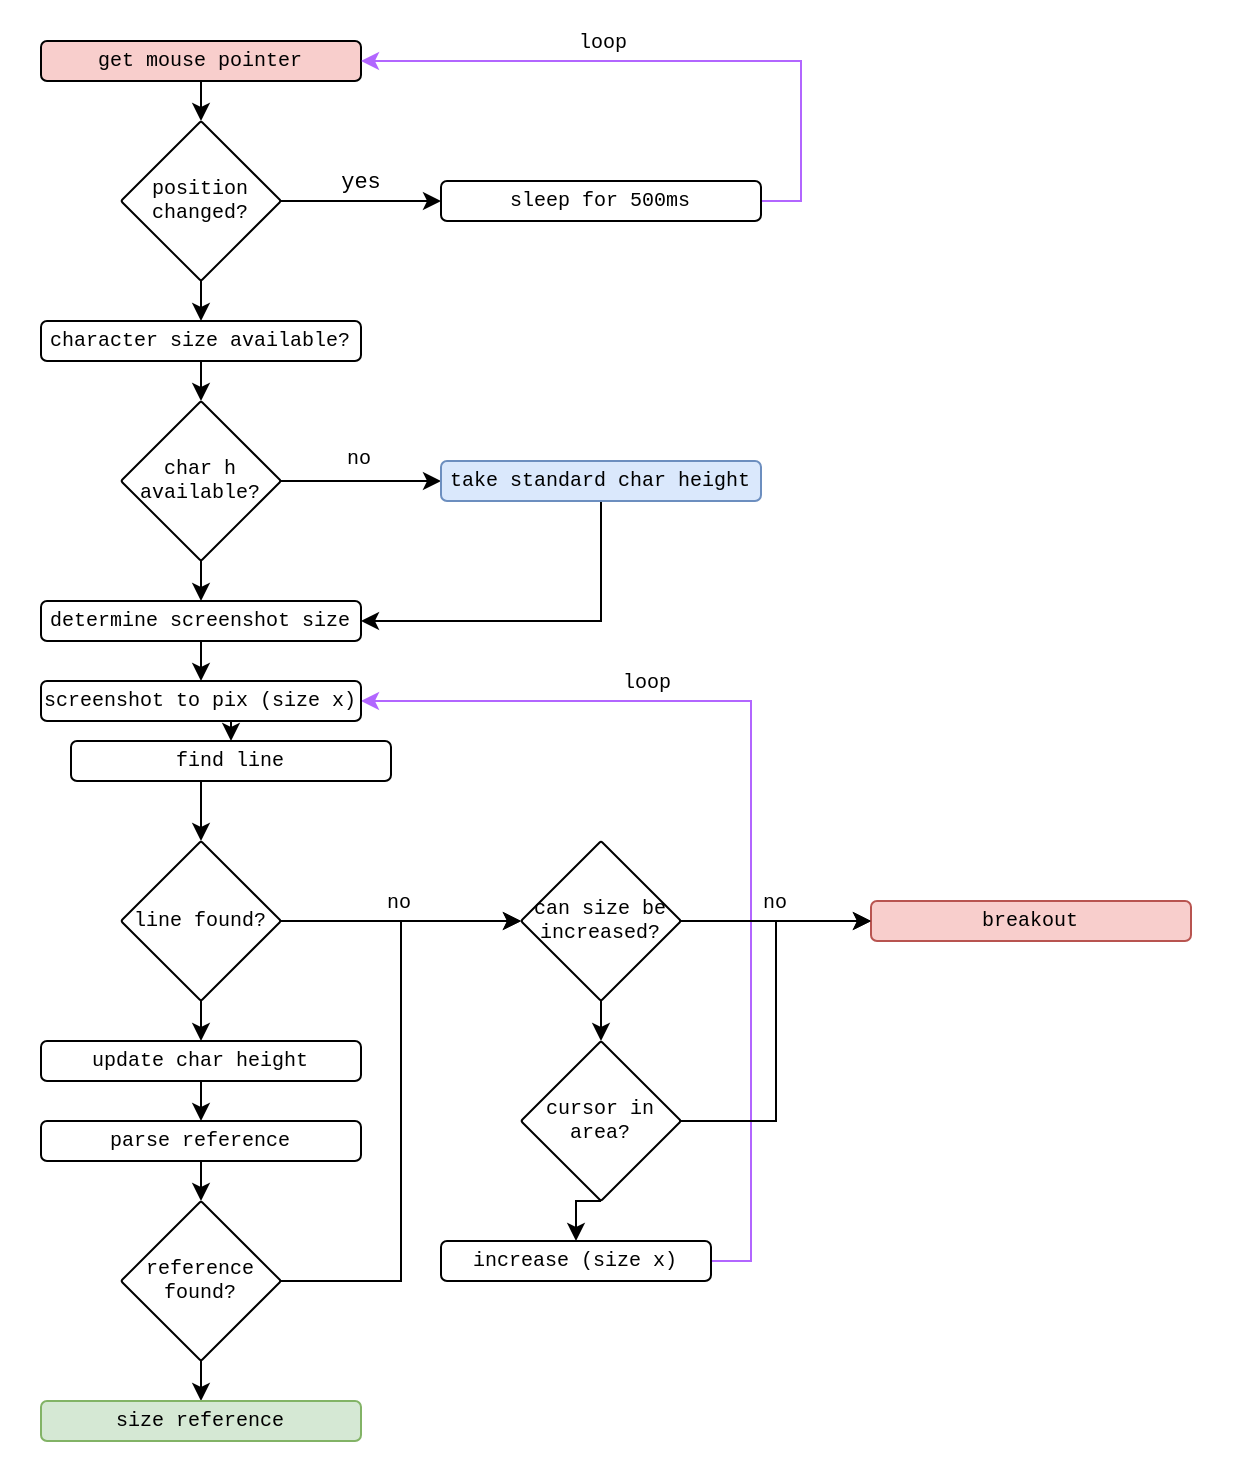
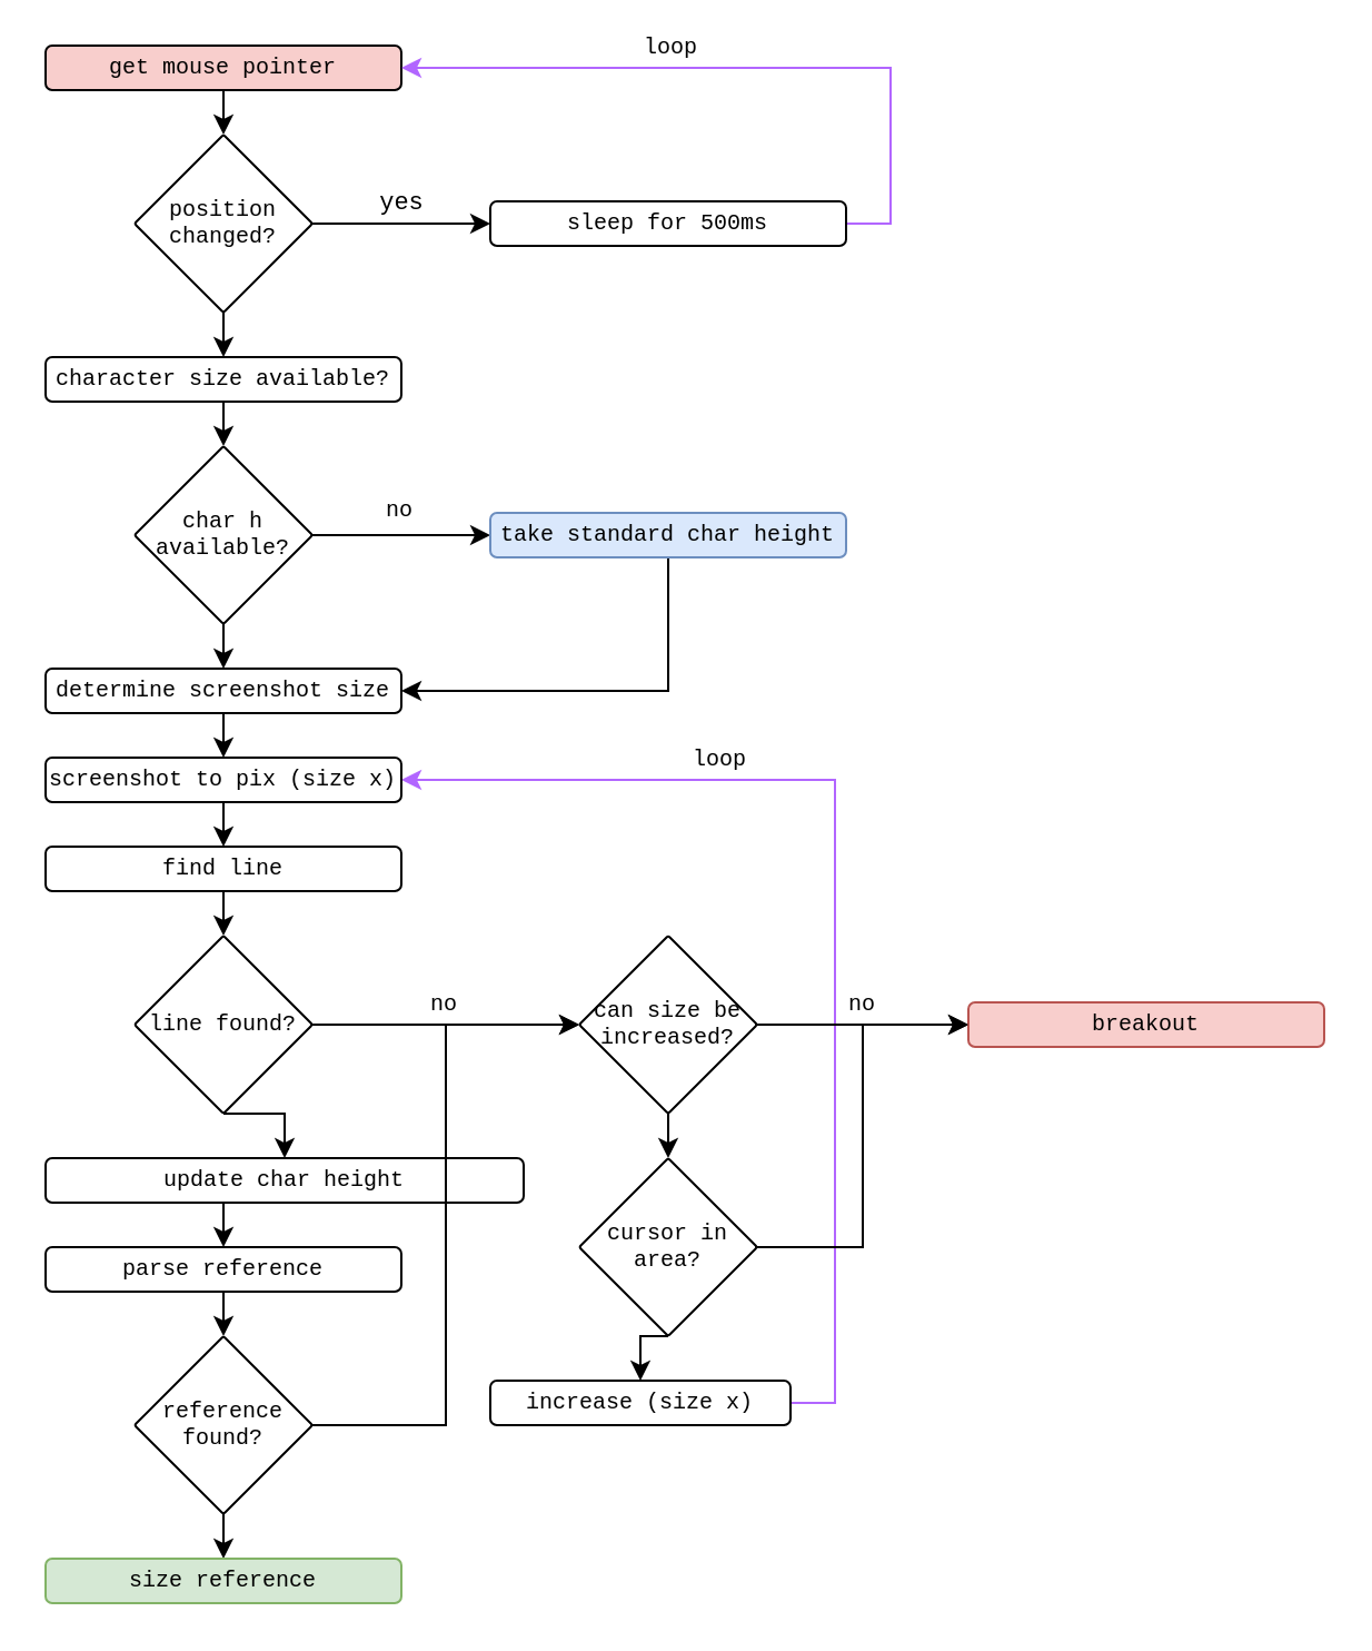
  <mxCell id="0" />
  <mxCell id="1" parent="0" />
  <mxCell id="2" style="edgeStyle=orthogonalEdgeStyle;rounded=0;orthogonalLoop=1;jettySize=auto;html=1;exitX=1;exitY=0.5;exitDx=0;exitDy=0;entryX=1;entryY=0.5;entryDx=0;entryDy=0;fontFamily=Courier New;fontSize=10;fontColor=default;strokeColor=#B266FF;" edge="1" parent="1" source="29" target="22"><mxGeometry relative="1" as="geometry" /></mxCell>
  <mxCell id="3" value="loop" style="edgeLabel;html=1;align=center;verticalAlign=middle;resizable=0;points=[];rounded=1;strokeColor=default;arcSize=2;fontFamily=Courier New;fontSize=10;fontColor=default;fillColor=default;" vertex="1" connectable="0" parent="2"><mxGeometry x="0.402" y="1" relative="1" as="geometry"><mxPoint x="-6" y="-11" as="offset" /></mxGeometry></mxCell>
  <mxCell id="4" style="edgeStyle=orthogonalEdgeStyle;rounded=0;orthogonalLoop=1;jettySize=auto;html=1;exitX=0.5;exitY=1;exitDx=0;exitDy=0;entryX=0.5;entryY=0;entryDx=0;entryDy=0;fontSize=10;fontFamily=Courier New;" edge="1" parent="1" source="5" target="14"><mxGeometry relative="1" as="geometry"><mxPoint x="100" y="60" as="targetPoint" /></mxGeometry></mxCell>
  <mxCell id="5" value="get mouse pointer" style="rounded=1;whiteSpace=wrap;html=1;fontFamily=Courier New;fontSize=10;fillColor=#f8cecc;" vertex="1" parent="1"><mxGeometry x="20" y="20" width="160" height="20" as="geometry" /></mxCell>
  <mxCell id="6" style="edgeStyle=orthogonalEdgeStyle;rounded=0;orthogonalLoop=1;jettySize=auto;html=1;exitX=1;exitY=0.5;exitDx=0;exitDy=0;entryX=0;entryY=0.5;entryDx=0;entryDy=0;fontFamily=Courier New;" edge="1" parent="1" source="14" target="11"><mxGeometry relative="1" as="geometry"><mxPoint x="140" y="100" as="sourcePoint" /></mxGeometry></mxCell>
  <mxCell id="7" value="yes" style="edgeLabel;html=1;align=center;verticalAlign=middle;resizable=0;points=[];fontFamily=Courier New;" vertex="1" connectable="0" parent="6"><mxGeometry x="0.009" relative="1" as="geometry"><mxPoint x="-1" y="-10" as="offset" /></mxGeometry></mxCell>
  <mxCell id="8" style="edgeStyle=orthogonalEdgeStyle;rounded=0;orthogonalLoop=1;jettySize=auto;html=1;exitX=0.5;exitY=1;exitDx=0;exitDy=0;entryX=0.5;entryY=0;entryDx=0;entryDy=0;" edge="1" parent="1" target="13"><mxGeometry relative="1" as="geometry"><mxPoint x="100" y="140" as="sourcePoint" /></mxGeometry></mxCell>
  <mxCell id="9" style="edgeStyle=orthogonalEdgeStyle;rounded=0;orthogonalLoop=1;jettySize=auto;html=1;exitX=1;exitY=0.5;exitDx=0;exitDy=0;entryX=1;entryY=0.5;entryDx=0;entryDy=0;fontFamily=Courier New;strokeColor=#B266FF;" edge="1" parent="1" source="11" target="5"><mxGeometry relative="1" as="geometry" /></mxCell>
  <mxCell id="10" value="loop" style="edgeLabel;html=1;align=center;verticalAlign=middle;resizable=0;points=[];rounded=1;strokeColor=default;arcSize=2;fontFamily=Courier New;fontSize=10;fontColor=default;fillColor=default;" vertex="1" connectable="0" parent="9"><mxGeometry x="0.298" y="-1" relative="1" as="geometry"><mxPoint x="11" y="-9" as="offset" /></mxGeometry></mxCell>
  <mxCell id="11" value="sleep for 500ms" style="rounded=1;whiteSpace=wrap;html=1;fontFamily=Courier New;fontSize=10;" vertex="1" parent="1"><mxGeometry x="220" y="90" width="160" height="20" as="geometry" /></mxCell>
  <mxCell id="12" style="edgeStyle=orthogonalEdgeStyle;rounded=0;orthogonalLoop=1;jettySize=auto;html=1;exitX=0.5;exitY=1;exitDx=0;exitDy=0;entryX=0.5;entryY=0;entryDx=0;entryDy=0;fontFamily=Courier New;fontSize=10;fontColor=default;" edge="1" parent="1" source="13" target="18"><mxGeometry relative="1" as="geometry" /></mxCell>
  <mxCell id="13" value="character size available?" style="rounded=1;whiteSpace=wrap;html=1;fontFamily=Courier New;fontSize=10;" vertex="1" parent="1"><mxGeometry x="20" y="160" width="160" height="20" as="geometry" /></mxCell>
  <mxCell id="14" value="position changed?" style="rhombus;whiteSpace=wrap;html=1;rounded=1;strokeColor=default;align=center;verticalAlign=middle;fontFamily=Courier New;fontSize=10;fontColor=default;fillColor=default;arcSize=2;" vertex="1" parent="1"><mxGeometry x="60" y="60" width="80" height="80" as="geometry" /></mxCell>
  <mxCell id="15" style="edgeStyle=orthogonalEdgeStyle;rounded=0;orthogonalLoop=1;jettySize=auto;html=1;exitX=1;exitY=0.5;exitDx=0;exitDy=0;fontFamily=Courier New;fontSize=10;fontColor=default;entryX=0;entryY=0.5;entryDx=0;entryDy=0;" edge="1" parent="1" source="18" target="20"><mxGeometry relative="1" as="geometry"><mxPoint x="220" y="240" as="targetPoint" /></mxGeometry></mxCell>
  <mxCell id="16" value="no" style="edgeLabel;html=1;align=center;verticalAlign=middle;resizable=0;points=[];rounded=1;strokeColor=default;arcSize=2;fontFamily=Courier New;fontSize=10;fontColor=default;fillColor=default;" vertex="1" connectable="0" parent="15"><mxGeometry x="-0.006" y="2" relative="1" as="geometry"><mxPoint x="-2" y="-10" as="offset" /></mxGeometry></mxCell>
  <mxCell id="17" style="edgeStyle=orthogonalEdgeStyle;rounded=0;orthogonalLoop=1;jettySize=auto;html=1;exitX=0.5;exitY=1;exitDx=0;exitDy=0;fontFamily=Courier New;fontSize=10;fontColor=default;" edge="1" parent="1" source="18"><mxGeometry relative="1" as="geometry"><mxPoint x="100" y="300" as="targetPoint" /></mxGeometry></mxCell>
  <mxCell id="18" value="char h available?" style="rhombus;whiteSpace=wrap;html=1;rounded=1;strokeColor=default;align=center;verticalAlign=middle;arcSize=2;fontFamily=Courier New;fontSize=10;fontColor=default;fillColor=default;" vertex="1" parent="1"><mxGeometry x="60" y="200" width="80" height="80" as="geometry" /></mxCell>
  <mxCell id="19" style="edgeStyle=orthogonalEdgeStyle;rounded=0;orthogonalLoop=1;jettySize=auto;html=1;exitX=0.5;exitY=1;exitDx=0;exitDy=0;entryX=1;entryY=0.5;entryDx=0;entryDy=0;fontFamily=Courier New;fontSize=10;fontColor=default;" edge="1" parent="1" source="20" target="35"><mxGeometry relative="1" as="geometry" /></mxCell>
  <mxCell id="20" value="take standard char height" style="rounded=1;whiteSpace=wrap;html=1;fontFamily=Courier New;fontSize=10;fillColor=#dae8fc;strokeColor=#6c8ebf;" vertex="1" parent="1"><mxGeometry x="220" y="230" width="160" height="20" as="geometry" /></mxCell>
  <mxCell id="21" style="edgeStyle=orthogonalEdgeStyle;rounded=0;orthogonalLoop=1;jettySize=auto;html=1;exitX=0.5;exitY=1;exitDx=0;exitDy=0;entryX=0.5;entryY=0;entryDx=0;entryDy=0;fontFamily=Courier New;fontSize=10;fontColor=default;" edge="1" parent="1" source="22" target="24"><mxGeometry relative="1" as="geometry" /></mxCell>
  <mxCell id="22" value="screenshot to pix (size x)" style="rounded=1;whiteSpace=wrap;html=1;fontFamily=Courier New;fontSize=10;" vertex="1" parent="1"><mxGeometry x="20" y="340" width="160" height="20" as="geometry" /></mxCell>
  <mxCell id="23" style="edgeStyle=orthogonalEdgeStyle;rounded=0;orthogonalLoop=1;jettySize=auto;html=1;exitX=0.5;exitY=1;exitDx=0;exitDy=0;entryX=0.5;entryY=0;entryDx=0;entryDy=0;fontFamily=Courier New;fontSize=10;fontColor=default;" edge="1" parent="1" source="24" target="28"><mxGeometry relative="1" as="geometry" /></mxCell>
- <mxCell id="24" value="find line" style="rounded=1;whiteSpace=wrap;html=1;fontFamily=Courier New;fontSize=10;" vertex="1" parent="1"><mxGeometry x="35" y="370" width="160" height="20" as="geometry" /></mxCell>
+ <mxCell id="24" value="find line" style="rounded=1;whiteSpace=wrap;html=1;fontFamily=Courier New;fontSize=10;" vertex="1" parent="1"><mxGeometry x="20" y="380" width="160" height="20" as="geometry" /></mxCell>
  <mxCell id="25" style="edgeStyle=orthogonalEdgeStyle;rounded=0;orthogonalLoop=1;jettySize=auto;html=1;exitX=1;exitY=0.5;exitDx=0;exitDy=0;fontFamily=Courier New;fontSize=10;fontColor=default;entryX=0;entryY=0.5;entryDx=0;entryDy=0;" edge="1" parent="1" source="28" target="39"><mxGeometry relative="1" as="geometry"><mxPoint x="200" y="460" as="targetPoint" /></mxGeometry></mxCell>
  <mxCell id="26" value="no" style="edgeLabel;html=1;align=center;verticalAlign=middle;resizable=0;points=[];rounded=1;strokeColor=default;arcSize=2;fontFamily=Courier New;fontSize=10;fontColor=default;fillColor=default;" vertex="1" connectable="0" parent="25"><mxGeometry x="-0.083" y="1" relative="1" as="geometry"><mxPoint x="3" y="-9" as="offset" /></mxGeometry></mxCell>
  <mxCell id="27" style="edgeStyle=orthogonalEdgeStyle;rounded=0;orthogonalLoop=1;jettySize=auto;html=1;exitX=0.5;exitY=1;exitDx=0;exitDy=0;entryX=0.5;entryY=0;entryDx=0;entryDy=0;fontFamily=Courier New;fontSize=10;fontColor=default;" edge="1" parent="1" source="28" target="31"><mxGeometry relative="1" as="geometry" /></mxCell>
  <mxCell id="28" value="line found?" style="rhombus;whiteSpace=wrap;html=1;rounded=1;strokeColor=default;align=center;verticalAlign=middle;arcSize=2;fontFamily=Courier New;fontSize=10;fontColor=default;fillColor=default;" vertex="1" parent="1"><mxGeometry x="60" y="420" width="80" height="80" as="geometry" /></mxCell>
  <mxCell id="29" value="increase (size x)" style="rounded=1;whiteSpace=wrap;html=1;fontFamily=Courier New;fontSize=10;" vertex="1" parent="1"><mxGeometry x="220" y="620" width="135" height="20" as="geometry" /></mxCell>
  <mxCell id="30" style="edgeStyle=orthogonalEdgeStyle;rounded=0;orthogonalLoop=1;jettySize=auto;html=1;exitX=0.5;exitY=1;exitDx=0;exitDy=0;entryX=0.5;entryY=0;entryDx=0;entryDy=0;fontFamily=Courier New;fontSize=10;fontColor=default;" edge="1" parent="1" source="31" target="33"><mxGeometry relative="1" as="geometry" /></mxCell>
- <mxCell id="31" value="update char height" style="rounded=1;whiteSpace=wrap;html=1;fontFamily=Courier New;fontSize=10;" vertex="1" parent="1"><mxGeometry x="20" y="520" width="160" height="20" as="geometry" /></mxCell>
+ <mxCell id="31" value="update char height" style="rounded=1;whiteSpace=wrap;html=1;fontFamily=Courier New;fontSize=10;" vertex="1" parent="1"><mxGeometry x="20" y="520" width="215" height="20" as="geometry" /></mxCell>
  <mxCell id="32" style="edgeStyle=orthogonalEdgeStyle;rounded=0;orthogonalLoop=1;jettySize=auto;html=1;exitX=0.5;exitY=1;exitDx=0;exitDy=0;entryX=0.5;entryY=0;entryDx=0;entryDy=0;fontFamily=Courier New;fontSize=10;fontColor=default;" edge="1" parent="1" source="33" target="43"><mxGeometry relative="1" as="geometry" /></mxCell>
  <mxCell id="33" value="parse reference" style="rounded=1;whiteSpace=wrap;html=1;fontFamily=Courier New;fontSize=10;" vertex="1" parent="1"><mxGeometry x="20" y="560" width="160" height="20" as="geometry" /></mxCell>
  <mxCell id="34" style="edgeStyle=orthogonalEdgeStyle;rounded=0;orthogonalLoop=1;jettySize=auto;html=1;exitX=0.5;exitY=1;exitDx=0;exitDy=0;entryX=0.5;entryY=0;entryDx=0;entryDy=0;fontFamily=Courier New;fontSize=10;fontColor=default;" edge="1" parent="1" source="35" target="22"><mxGeometry relative="1" as="geometry" /></mxCell>
  <mxCell id="35" value="determine screenshot size" style="rounded=1;whiteSpace=wrap;html=1;fontFamily=Courier New;fontSize=10;" vertex="1" parent="1"><mxGeometry x="20" y="300" width="160" height="20" as="geometry" /></mxCell>
  <mxCell id="36" style="edgeStyle=orthogonalEdgeStyle;rounded=0;orthogonalLoop=1;jettySize=auto;html=1;exitX=0.5;exitY=1;exitDx=0;exitDy=0;fontFamily=Courier New;fontSize=10;fontColor=default;entryX=0.5;entryY=0;entryDx=0;entryDy=0;" edge="1" parent="1" source="39" target="47"><mxGeometry relative="1" as="geometry"><mxPoint x="300" y="520" as="targetPoint" /></mxGeometry></mxCell>
  <mxCell id="37" style="edgeStyle=orthogonalEdgeStyle;rounded=0;orthogonalLoop=1;jettySize=auto;html=1;exitX=1;exitY=0.5;exitDx=0;exitDy=0;entryX=0;entryY=0.5;entryDx=0;entryDy=0;fontFamily=Courier New;fontSize=10;fontColor=default;" edge="1" parent="1" source="39" target="40"><mxGeometry relative="1" as="geometry" /></mxCell>
  <mxCell id="38" value="no" style="edgeLabel;html=1;align=center;verticalAlign=middle;resizable=0;points=[];rounded=1;strokeColor=default;arcSize=2;fontFamily=Courier New;fontSize=10;fontColor=default;fillColor=default;" vertex="1" connectable="0" parent="37"><mxGeometry x="-0.186" relative="1" as="geometry"><mxPoint x="7" y="-10" as="offset" /></mxGeometry></mxCell>
  <mxCell id="39" value="can size be increased?" style="rhombus;whiteSpace=wrap;html=1;rounded=1;strokeColor=default;align=center;verticalAlign=middle;arcSize=2;fontFamily=Courier New;fontSize=10;fontColor=default;fillColor=default;" vertex="1" parent="1"><mxGeometry x="260" y="420" width="80" height="80" as="geometry" /></mxCell>
  <mxCell id="40" value="breakout" style="rounded=1;whiteSpace=wrap;html=1;fontFamily=Courier New;fontSize=10;fillColor=#f8cecc;strokeColor=#b85450;" vertex="1" parent="1"><mxGeometry x="435" y="450" width="160" height="20" as="geometry" /></mxCell>
  <mxCell id="41" style="edgeStyle=orthogonalEdgeStyle;rounded=0;orthogonalLoop=1;jettySize=auto;html=1;exitX=1;exitY=0.5;exitDx=0;exitDy=0;entryX=0;entryY=0.5;entryDx=0;entryDy=0;fontFamily=Courier New;fontSize=10;fontColor=default;" edge="1" parent="1" source="43" target="39"><mxGeometry relative="1" as="geometry" /></mxCell>
  <mxCell id="42" style="edgeStyle=orthogonalEdgeStyle;rounded=0;orthogonalLoop=1;jettySize=auto;html=1;exitX=0.5;exitY=1;exitDx=0;exitDy=0;entryX=0.5;entryY=0;entryDx=0;entryDy=0;fontFamily=Courier New;fontSize=10;fontColor=default;" edge="1" parent="1" source="43" target="44"><mxGeometry relative="1" as="geometry" /></mxCell>
  <mxCell id="43" value="reference found?" style="rhombus;whiteSpace=wrap;html=1;rounded=1;strokeColor=default;align=center;verticalAlign=middle;arcSize=2;fontFamily=Courier New;fontSize=10;fontColor=default;fillColor=default;" vertex="1" parent="1"><mxGeometry x="60" y="600" width="80" height="80" as="geometry" /></mxCell>
  <mxCell id="44" value="size reference" style="rounded=1;whiteSpace=wrap;html=1;fontFamily=Courier New;fontSize=10;fillColor=#d5e8d4;strokeColor=#82b366;" vertex="1" parent="1"><mxGeometry x="20" y="700" width="160" height="20" as="geometry" /></mxCell>
  <mxCell id="45" style="edgeStyle=orthogonalEdgeStyle;rounded=0;orthogonalLoop=1;jettySize=auto;html=1;exitX=0.5;exitY=1;exitDx=0;exitDy=0;entryX=0.5;entryY=0;entryDx=0;entryDy=0;fontFamily=Courier New;fontSize=10;fontColor=default;" edge="1" parent="1" source="47" target="29"><mxGeometry relative="1" as="geometry" /></mxCell>
  <mxCell id="46" style="edgeStyle=orthogonalEdgeStyle;rounded=0;orthogonalLoop=1;jettySize=auto;html=1;exitX=1;exitY=0.5;exitDx=0;exitDy=0;entryX=0;entryY=0.5;entryDx=0;entryDy=0;fontFamily=Courier New;fontSize=10;fontColor=default;" edge="1" parent="1" source="47" target="40"><mxGeometry relative="1" as="geometry" /></mxCell>
  <mxCell id="47" value="cursor in area?" style="rhombus;whiteSpace=wrap;html=1;rounded=1;strokeColor=default;align=center;verticalAlign=middle;arcSize=2;fontFamily=Courier New;fontSize=10;fontColor=default;fillColor=default;" vertex="1" parent="1"><mxGeometry x="260" y="520" width="80" height="80" as="geometry" /></mxCell>
